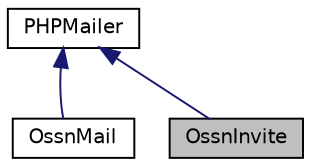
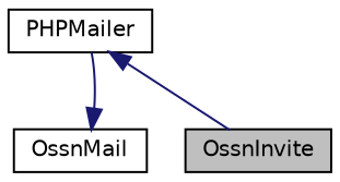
  digraph {
    node [color=black fillcolor=white fontname=Helvetica fontsize=10 shape=record style=filled]
    edge [color=midnightblue dir=back fontname=Helvetica fontsize=10 labelfontname=Helvetica labelfontsize=10 style=solid]
    n1 [fillcolor=grey75 fontcolor=black height=0.2 label=OssnInvite width=0.4]
    n2 [height=0.2 label=OssnMail width=0.4]
    n3 [height=0.2 label=PHPMailer width=0.4]
    n3 -> n1
-   n3 -> n2
+   n2 -> n3
  }
